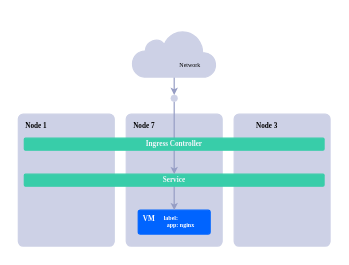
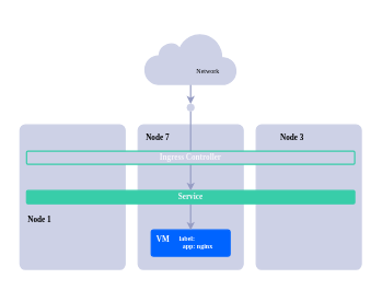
  <mxCell id="0" />
  <mxCell id="1" parent="0" />
  <mxCell id="2" value="" style="rounded=0;whiteSpace=wrap;html=1;fontFamily=JetBrains Mono;fontSource=https%3A%2F%2Ffonts.googleapis.com%2Fcss%3Ffamily%3DJetBrains%2BMono;fontSize=14;fillColor=#FFFFFF;strokeColor=none;" parent="1" vertex="1"><mxGeometry x="20" y="20" width="540" height="400" as="geometry" /></mxCell>
  <mxCell id="3" value="" style="rounded=1;whiteSpace=wrap;html=1;fillColor=#cdd1e6;strokeColor=#cdd1e6;arcSize=5;strokeWidth=2;fontFamily=JetBrains Mono;fontSource=https%3A%2F%2Ffonts.googleapis.com%2Fcss%3Ffamily%3DJetBrains%2BMono;fillStyle=auto;" parent="1" vertex="1"><mxGeometry x="210" y="190" width="160" height="220" as="geometry" /></mxCell>
  <mxCell id="4" value="" style="rounded=1;whiteSpace=wrap;html=1;strokeColor=#0064ff;strokeWidth=2;fontFamily=JetBrains Mono;fontSource=https%3A%2F%2Ffonts.googleapis.com%2Fcss%3Ffamily%3DJetBrains%2BMono;fontSize=12;fontColor=#f5f5fb;fillColor=#0064ff;arcSize=9;" parent="1" vertex="1"><mxGeometry x="230" y="350" width="120" height="40" as="geometry" /></mxCell>
  <mxCell id="5" value="" style="rounded=1;whiteSpace=wrap;html=1;fillColor=#cdd1e6;strokeColor=#cdd1e6;arcSize=5;strokeWidth=2;fontFamily=JetBrains Mono;fontSource=https%3A%2F%2Ffonts.googleapis.com%2Fcss%3Ffamily%3DJetBrains%2BMono;fillStyle=auto;" parent="1" vertex="1"><mxGeometry x="30" y="190" width="160" height="220" as="geometry" /></mxCell>
- <mxCell id="6" value="Node 1" style="text;html=1;strokeColor=none;fillColor=none;align=left;verticalAlign=middle;whiteSpace=wrap;rounded=0;fontColor=default;strokeWidth=2;fontFamily=JetBrains Mono;fontSource=https%3A%2F%2Ffonts.googleapis.com%2Fcss%3Ffamily%3DJetBrains%2BMono;fontSize=12;fontStyle=1;" parent="1" vertex="1"><mxGeometry x="40" y="199" width="60" height="20" as="geometry" /></mxCell>
+ <mxCell id="6" value="Node 1" style="text;html=1;strokeColor=none;fillColor=none;align=left;verticalAlign=middle;whiteSpace=wrap;rounded=0;fontColor=default;strokeWidth=2;fontFamily=JetBrains Mono;fontSource=https%3A%2F%2Ffonts.googleapis.com%2Fcss%3Ffamily%3DJetBrains%2BMono;fontSize=12;fontStyle=1;" parent="1" vertex="1"><mxGeometry x="40" y="324" width="60" height="20" as="geometry" /></mxCell>
  <mxCell id="7" value="Node 7" style="text;html=1;strokeColor=none;fillColor=none;align=left;verticalAlign=middle;whiteSpace=wrap;rounded=0;fontColor=default;strokeWidth=2;fontFamily=JetBrains Mono;fontSource=https%3A%2F%2Ffonts.googleapis.com%2Fcss%3Ffamily%3DJetBrains%2BMono;fontSize=12;fontStyle=1;" parent="1" vertex="1"><mxGeometry x="220" y="199" width="60" height="20" as="geometry" /></mxCell>
  <mxCell id="8" value="" style="rounded=1;whiteSpace=wrap;html=1;fillColor=#cdd1e6;strokeColor=#cdd1e6;arcSize=5;strokeWidth=2;fontFamily=JetBrains Mono;fontSource=https%3A%2F%2Ffonts.googleapis.com%2Fcss%3Ffamily%3DJetBrains%2BMono;fillStyle=auto;" parent="1" vertex="1"><mxGeometry x="390" y="190" width="160" height="220" as="geometry" /></mxCell>
  <mxCell id="9" value="Node 3" style="text;html=1;strokeColor=none;fillColor=none;align=left;verticalAlign=middle;whiteSpace=wrap;rounded=0;fontColor=default;strokeWidth=2;fontFamily=JetBrains Mono;fontSource=https%3A%2F%2Ffonts.googleapis.com%2Fcss%3Ffamily%3DJetBrains%2BMono;fontSize=12;fontStyle=1;" parent="1" vertex="1"><mxGeometry x="425" y="199" width="60" height="20" as="geometry" /></mxCell>
  <mxCell id="10" style="edgeStyle=none;html=1;exitX=0.5;exitY=1;exitDx=0;exitDy=0;entryX=0.5;entryY=0;entryDx=0;entryDy=0;fontSize=12;strokeColor=#969dc4;strokeWidth=2;fillColor=#969dc4;" parent="1" source="11" target="4" edge="1"><mxGeometry relative="1" as="geometry" /></mxCell>
  <mxCell id="11" value="Service" style="rounded=1;whiteSpace=wrap;html=1;strokeColor=#38cda9;strokeWidth=2;fontFamily=JetBrains Mono;fontSource=https%3A%2F%2Ffonts.googleapis.com%2Fcss%3Ffamily%3DJetBrains%2BMono;fontSize=12;fontColor=#f5f5fb;fillColor=#38cda9;arcSize=9;fontStyle=1" parent="1" vertex="1"><mxGeometry x="40" y="290" width="500" height="20" as="geometry" /></mxCell>
  <mxCell id="12" style="edgeStyle=none;html=1;exitX=0.5;exitY=1;exitDx=0;exitDy=0;entryX=0.5;entryY=0;entryDx=0;entryDy=0;fillColor=#969dc4;strokeColor=#969dc4;strokeWidth=2;startArrow=none;" parent="1" source="13" target="11" edge="1"><mxGeometry relative="1" as="geometry"><mxPoint x="290" y="196" as="sourcePoint" /></mxGeometry></mxCell>
  <mxCell id="13" value="" style="ellipse;whiteSpace=wrap;html=1;aspect=fixed;fontSize=12;fillColor=#cdd1e6;strokeColor=#cdd1e6;" parent="1" vertex="1"><mxGeometry x="284.5" y="158" width="11" height="11" as="geometry" /></mxCell>
  <mxCell id="14" style="edgeStyle=orthogonalEdgeStyle;html=1;entryX=0.5;entryY=0;entryDx=0;entryDy=0;strokeColor=#969dc4;strokeWidth=2;fontFamily=JetBrains Mono;fontSource=https%3A%2F%2Ffonts.googleapis.com%2Fcss%3Ffamily%3DJetBrains%2BMono;fontSize=12;fontColor=#000000;fillColor=#969dc4;" parent="1" source="15" target="13" edge="1"><mxGeometry relative="1" as="geometry" /></mxCell>
  <mxCell id="15" value="" style="html=1;verticalLabelPosition=bottom;align=center;labelBackgroundColor=#ffffff;verticalAlign=top;strokeWidth=2;strokeColor=#cdd1e6;shadow=0;dashed=0;shape=mxgraph.ios7.icons.cloud;fontFamily=JetBrains Mono;fontSource=https%3A%2F%2Ffonts.googleapis.com%2Fcss%3Ffamily%3DJetBrains%2BMono;fontSize=12;fillColor=#cdd1e6;" parent="1" vertex="1"><mxGeometry x="220" y="50" width="140" height="78" as="geometry" /></mxCell>
  <mxCell id="16" value="&lt;span style=&quot;font-size: 10px;&quot;&gt;&lt;font color=&quot;#000000&quot; style=&quot;font-size: 10px;&quot;&gt;Network&lt;/font&gt;&lt;/span&gt;" style="text;html=1;strokeColor=none;fillColor=none;align=left;verticalAlign=middle;whiteSpace=wrap;rounded=0;fontColor=#0066ff;strokeWidth=2;fontFamily=JetBrains Mono;fontSource=https%3A%2F%2Ffonts.googleapis.com%2Fcss%3Ffamily%3DJetBrains%2BMono;fontSize=10;fontStyle=0" parent="1" vertex="1"><mxGeometry x="297" y="97" width="60" height="20" as="geometry" /></mxCell>
- <mxCell id="17" value="Ingress Controller" style="rounded=1;whiteSpace=wrap;html=1;strokeColor=#38cda9;strokeWidth=2;fontFamily=JetBrains Mono;fontSource=https%3A%2F%2Ffonts.googleapis.com%2Fcss%3Ffamily%3DJetBrains%2BMono;fontSize=12;fontColor=#f5f5fb;fillColor=#38cda9;arcSize=9;fontStyle=1" parent="1" vertex="1"><mxGeometry x="40" y="230" width="500" height="20" as="geometry" /></mxCell>
+ <mxCell id="17" value="Ingress Controller" style="rounded=1;whiteSpace=wrap;html=1;strokeColor=#38cda9;strokeWidth=2;fontFamily=JetBrains Mono;fontSource=https%3A%2F%2Ffonts.googleapis.com%2Fcss%3Ffamily%3DJetBrains%2BMono;fontSize=12;fontColor=#f5f5fb;fillColor=#cdd1e6;arcSize=9;fontStyle=1;" parent="1" vertex="1"><mxGeometry x="40" y="230" width="500" height="20" as="geometry" /></mxCell>
  <mxCell id="18" value="" style="group" vertex="1" connectable="0" parent="1"><mxGeometry x="230" y="350" width="140" height="40" as="geometry" /></mxCell>
  <mxCell id="19" value="VM" style="text;html=1;strokeColor=none;fillColor=none;align=left;verticalAlign=middle;whiteSpace=wrap;rounded=0;fontColor=#FFFFFF;strokeWidth=2;fontFamily=JetBrains Mono;fontSource=https%3A%2F%2Ffonts.googleapis.com%2Fcss%3Ffamily%3DJetBrains%2BMono;fontSize=12;fontStyle=1;" parent="18" vertex="1"><mxGeometry x="5.5" y="4.5" width="60" height="20" as="geometry" /></mxCell>
  <mxCell id="20" value="label:&#10;  app: nginx&#10;" style="text;strokeColor=none;fillColor=none;align=left;verticalAlign=top;whiteSpace=wrap;rounded=0;labelBackgroundColor=none;fontFamily=JetBrains Mono;fontSource=https%3A%2F%2Ffonts.googleapis.com%2Fcss%3Ffamily%3DJetBrains%2BMono;fontColor=#FFFFFF;fontSize=10;spacing=3;horizontal=1;fontStyle=1;" parent="18" vertex="1"><mxGeometry x="40" width="100" height="29" as="geometry" /></mxCell>
